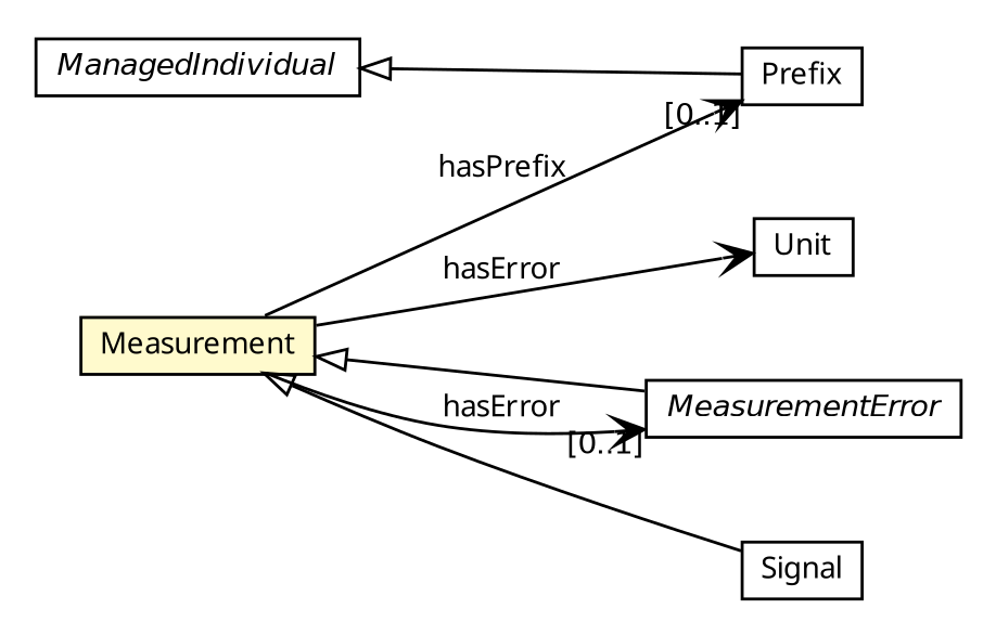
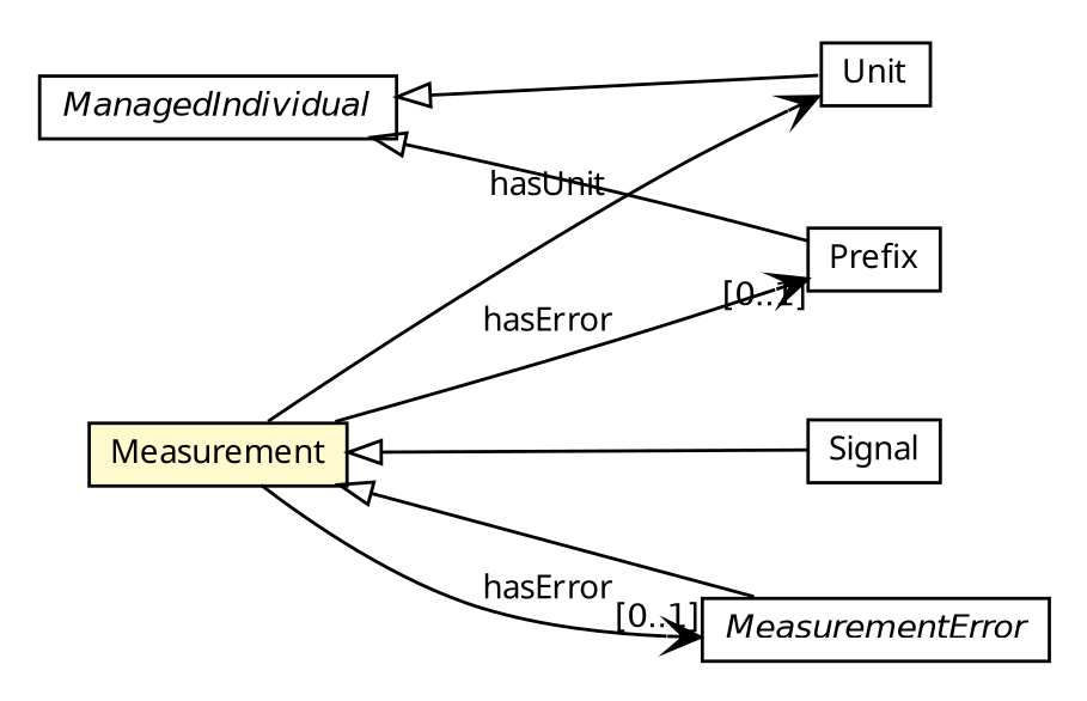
  digraph {
    fontname="Noto Sans"
    nodesep=0.25
    rankdir=LR
    ranksep=0.5
    node [fontcolor=black fontname="Noto Sans" fontsize=10.0 shape=plaintext]
    edge [arrowtail=empty dir=back fontname="Noto Sans" fontsize=10 headport=p labelfontname=Helvetica labelfontsize=10 tailport=p]
    n1 [label=<<table title="org.universAAL.middleware.owl.ManagedIndividual" border="0" cellborder="1" cellspacing="0" cellpadding="2" port="p" href="../../middleware/owl/ManagedIndividual.html"> 		<tr><td><table border="0" cellspacing="0" cellpadding="1"> <tr><td align="center" balign="center"><font face="Helvetica-Oblique"> ManagedIndividual </font></td></tr> 		</table></td></tr> 		</table>>]
    n2 [label=<<table title="org.universAAL.ontology.unit.Unit" border="0" cellborder="1" cellspacing="0" cellpadding="2" port="p" href="../unit/Unit.html"> 		<tr><td><table border="0" cellspacing="0" cellpadding="1"> <tr><td align="center" balign="center"> Unit </td></tr> 		</table></td></tr> 		</table>>]
    n3 [label=<<table title="org.universAAL.ontology.unit.Prefix" border="0" cellborder="1" cellspacing="0" cellpadding="2" port="p" href="../unit/Prefix.html"> 		<tr><td><table border="0" cellspacing="0" cellpadding="1"> <tr><td align="center" balign="center"> Prefix </td></tr> 		</table></td></tr> 		</table>>]
    n4 [label=<<table title="org.universAAL.ontology.measurement.Measurement" border="0" cellborder="1" cellspacing="0" cellpadding="2" port="p" bgcolor="lemonChiffon" href="./Measurement.html"> 		<tr><td><table border="0" cellspacing="0" cellpadding="1"> <tr><td align="center" balign="center"> Measurement </td></tr> 		</table></td></tr> 		</table>>]
    n5 [label=<<table title="org.universAAL.ontology.measurement.MeasurementError" border="0" cellborder="1" cellspacing="0" cellpadding="2" port="p" href="./MeasurementError.html"> 		<tr><td><table border="0" cellspacing="0" cellpadding="1"> <tr><td align="center" balign="center"><font face="Helvetica-Oblique"> MeasurementError </font></td></tr> 		</table></td></tr> 		</table>>]
    n6 [label=<<table title="org.universAAL.ontology.measurement.Signal" border="0" cellborder="1" cellspacing="0" cellpadding="2" port="p" href="./Signal.html"> 		<tr><td><table border="0" cellspacing="0" cellpadding="1"> <tr><td align="center" balign="center"> Signal </td></tr> 		</table></td></tr> 		</table>>]
+   n1 -> n2
    n1 -> n3
-   n4 -> n2 [arrowhead=open color=black fontcolor=black fontsize=10.0 label=hasError arrowtail="" dir=""]
-   n4 -> n3 [arrowhead=open color=black fontcolor=black fontsize=10.0 headlabel="[0..1]" label=hasPrefix arrowtail="" dir=""]
+   n4 -> n2 [arrowhead=open color=black fontcolor=black fontsize=10.0 label=hasUnit arrowtail="" dir=""]
+   n4 -> n3 [arrowhead=open color=black fontcolor=black fontsize=10.0 headlabel="[0..1]" label=hasError arrowtail="" dir=""]
    n4 -> n5
    n4 -> n5 [arrowhead=open color=black fontcolor=black fontsize=10.0 headlabel="[0..1]" label=hasError arrowtail="" dir=""]
    n4 -> n6
  }
